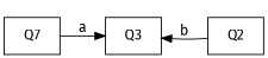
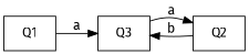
  digraph {
    fontname="Fira Sans"
    rankdir=LR
    node [fontname="Fira Sans" shape=box]
    edge [fontname="Fira Sans"]
-   Q1 [label=Q7]
+   Q1
    Q3
    Q2
    Q1 -> Q3 [label=a]
+   Q3 -> Q2 [label=a]
    Q2 -> Q3 [label=b]
    Q2 -> Q3 [style=invis]
  }
